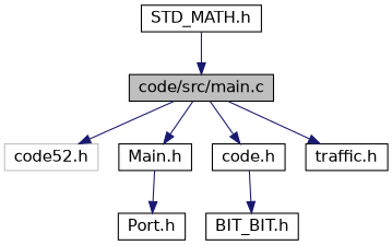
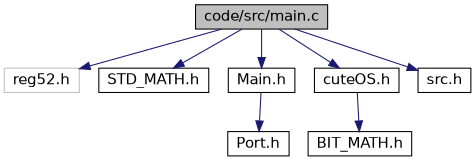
  digraph {
    node [color=black fillcolor=white fontname=Helvetica fontsize=14 shape=record style=filled]
    edge [color=midnightblue fontname=Helvetica fontsize=14 labelfontname=Helvetica labelfontsize=14 style=solid]
    n1 [fillcolor=grey75 fontcolor=black height=0.2 label="code/src/main.c" width=0.4]
-   n2 [color=grey75 height=0.2 label="code52.h" width=0.4]
+   n2 [color=grey75 height=0.2 label="reg52.h" width=0.4]
    n3 [height=0.2 label="STD_MATH.h" width=0.4]
    n4 [height=0.2 label="Main.h" width=0.4]
-   n5 [height=0.2 label="code.h" width=0.4]
-   n6 [height=0.2 label="traffic.h" width=0.4]
-   n7 [height=0.2 label="BIT_BIT.h" width=0.4]
+   n5 [height=0.2 label="cuteOS.h" width=0.4]
+   n6 [height=0.2 label="src.h" width=0.4]
+   n7 [height=0.2 label="BIT_MATH.h" width=0.4]
    n8 [height=0.2 label="Port.h" width=0.4]
    n1 -> n2
-   n3 -> n1
+   n1 -> n3
    n1 -> n4
    n1 -> n5
    n1 -> n6
    n4 -> n8
    n5 -> n7
  }
